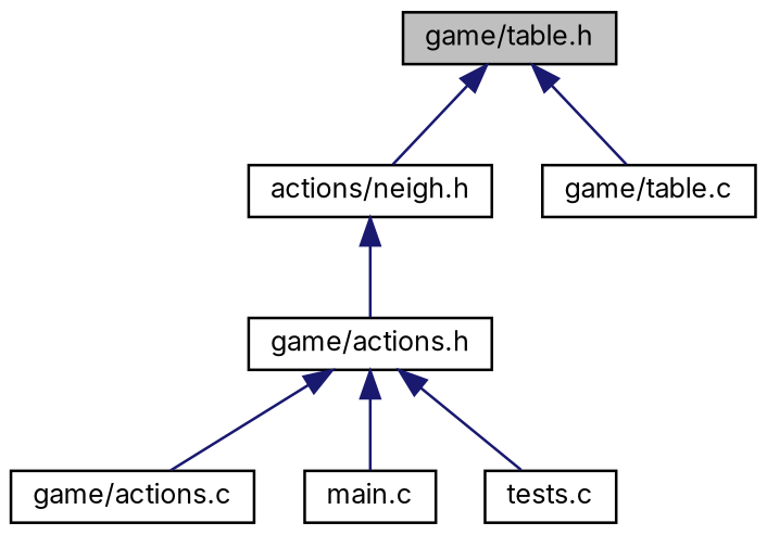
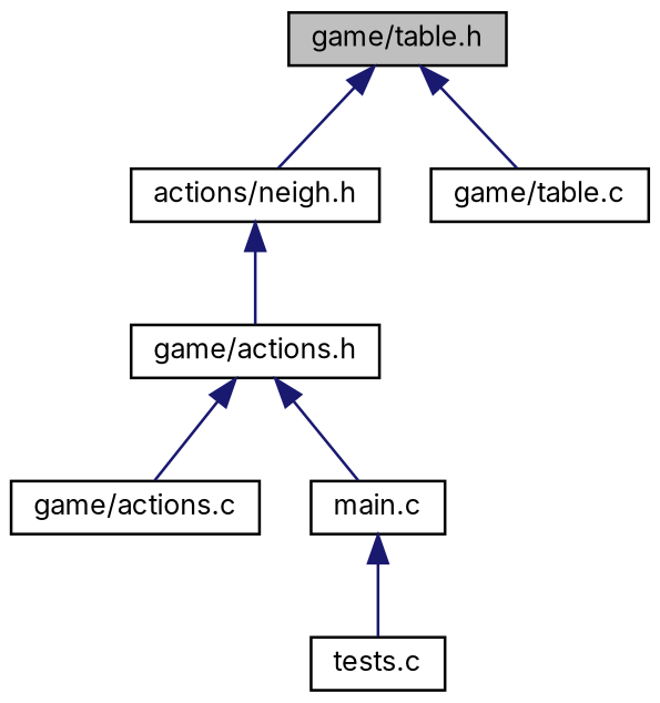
  digraph {
    fontname=Inter
    node [color=black fillcolor=white fontname=Inter fontsize=10 shape=record style=filled]
    edge [color=midnightblue dir=back fontname=Inter fontsize=10 labelfontname=Helvetica labelfontsize=10 style=solid]
    n1 [fillcolor=grey75 fontcolor=black height=0.2 label="game/table.h" width=0.4]
    n2 [height=0.2 label="actions/neigh.h" width=0.4]
    n3 [height=0.2 label="game/table.c" width=0.4]
    n4 [height=0.2 label="game/actions.h" width=0.4]
    n5 [height=0.2 label="game/actions.c" width=0.4]
    n6 [height=0.2 label="main.c" width=0.4]
    n7 [height=0.2 label="tests.c" width=0.4]
    n1 -> n2
    n1 -> n3
    n2 -> n4
    n4 -> n5
    n4 -> n6
-   n4 -> n7
+   n6 -> n7
  }
